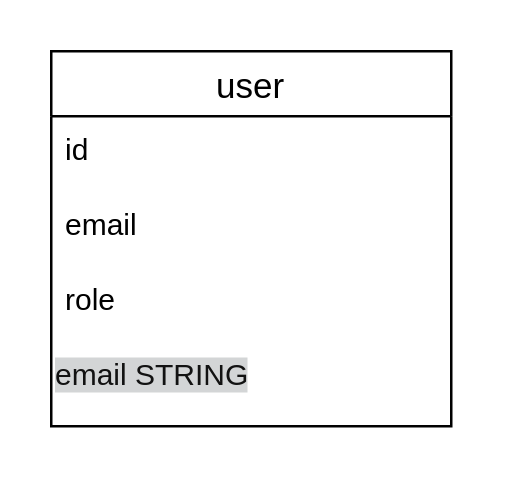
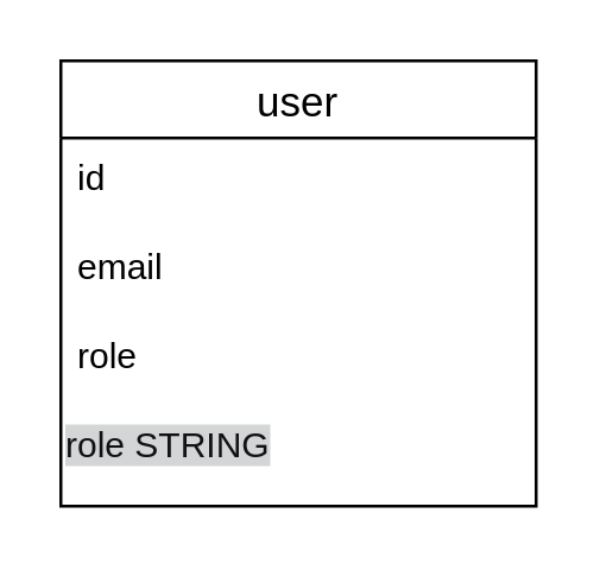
  <mxCell id="0" />
  <mxCell id="1" parent="0" />
  <mxCell id="2" value="user" style="swimlane;fontStyle=0;childLayout=stackLayout;horizontal=1;startSize=26;horizontalStack=0;resizeParent=1;resizeParentMax=0;resizeLast=0;collapsible=1;marginBottom=0;align=center;fontSize=14;" vertex="1" parent="1"><mxGeometry x="20" y="20" width="160" height="150" as="geometry" /></mxCell>
  <mxCell id="3" value="id" style="text;strokeColor=none;fillColor=none;spacingLeft=4;spacingRight=4;overflow=hidden;rotatable=0;points=[[0,0.5],[1,0.5]];portConstraint=eastwest;fontSize=12;whiteSpace=wrap;html=1;" vertex="1" parent="2"><mxGeometry y="26" width="160" height="30" as="geometry" /></mxCell>
  <mxCell id="4" value="email" style="text;strokeColor=none;fillColor=none;spacingLeft=4;spacingRight=4;overflow=hidden;rotatable=0;points=[[0,0.5],[1,0.5]];portConstraint=eastwest;fontSize=12;whiteSpace=wrap;html=1;" vertex="1" parent="2"><mxGeometry y="56" width="160" height="30" as="geometry" /></mxCell>
  <mxCell id="5" value="role" style="text;strokeColor=none;fillColor=none;spacingLeft=4;spacingRight=4;overflow=hidden;rotatable=0;points=[[0,0.5],[1,0.5]];portConstraint=eastwest;fontSize=12;whiteSpace=wrap;html=1;" vertex="1" parent="2"><mxGeometry y="86" width="160" height="30" as="geometry" /></mxCell>
- <mxCell id="6" value="&lt;font color=&quot;#121212&quot;&gt;&lt;span style=&quot;caret-color: rgb(18, 18, 18); background-color: rgb(211, 213, 214);&quot;&gt;email STRING&lt;/span&gt;&lt;/font&gt;" style="text;whiteSpace=wrap;html=1;" vertex="1" parent="2"><mxGeometry y="116" width="160" height="34" as="geometry" /></mxCell>
+ <mxCell id="6" value="&lt;font color=&quot;#121212&quot;&gt;&lt;span style=&quot;caret-color: rgb(18, 18, 18); background-color: rgb(211, 213, 214);&quot;&gt;role STRING&lt;/span&gt;&lt;/font&gt;" style="text;whiteSpace=wrap;html=1;" vertex="1" parent="2"><mxGeometry y="116" width="160" height="34" as="geometry" /></mxCell>
